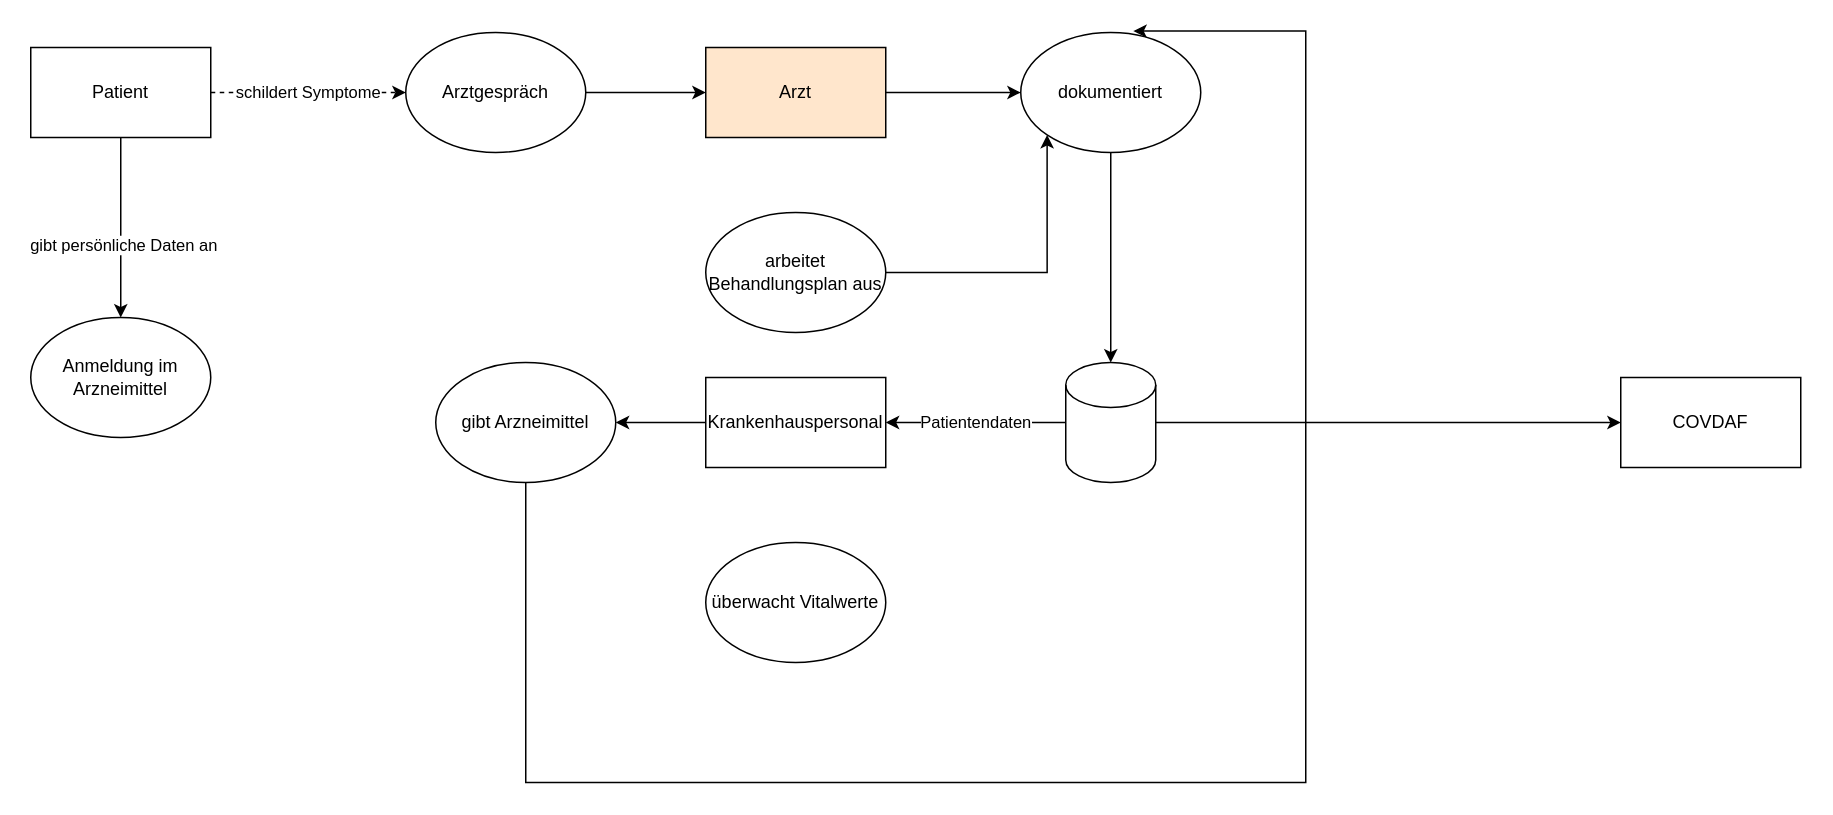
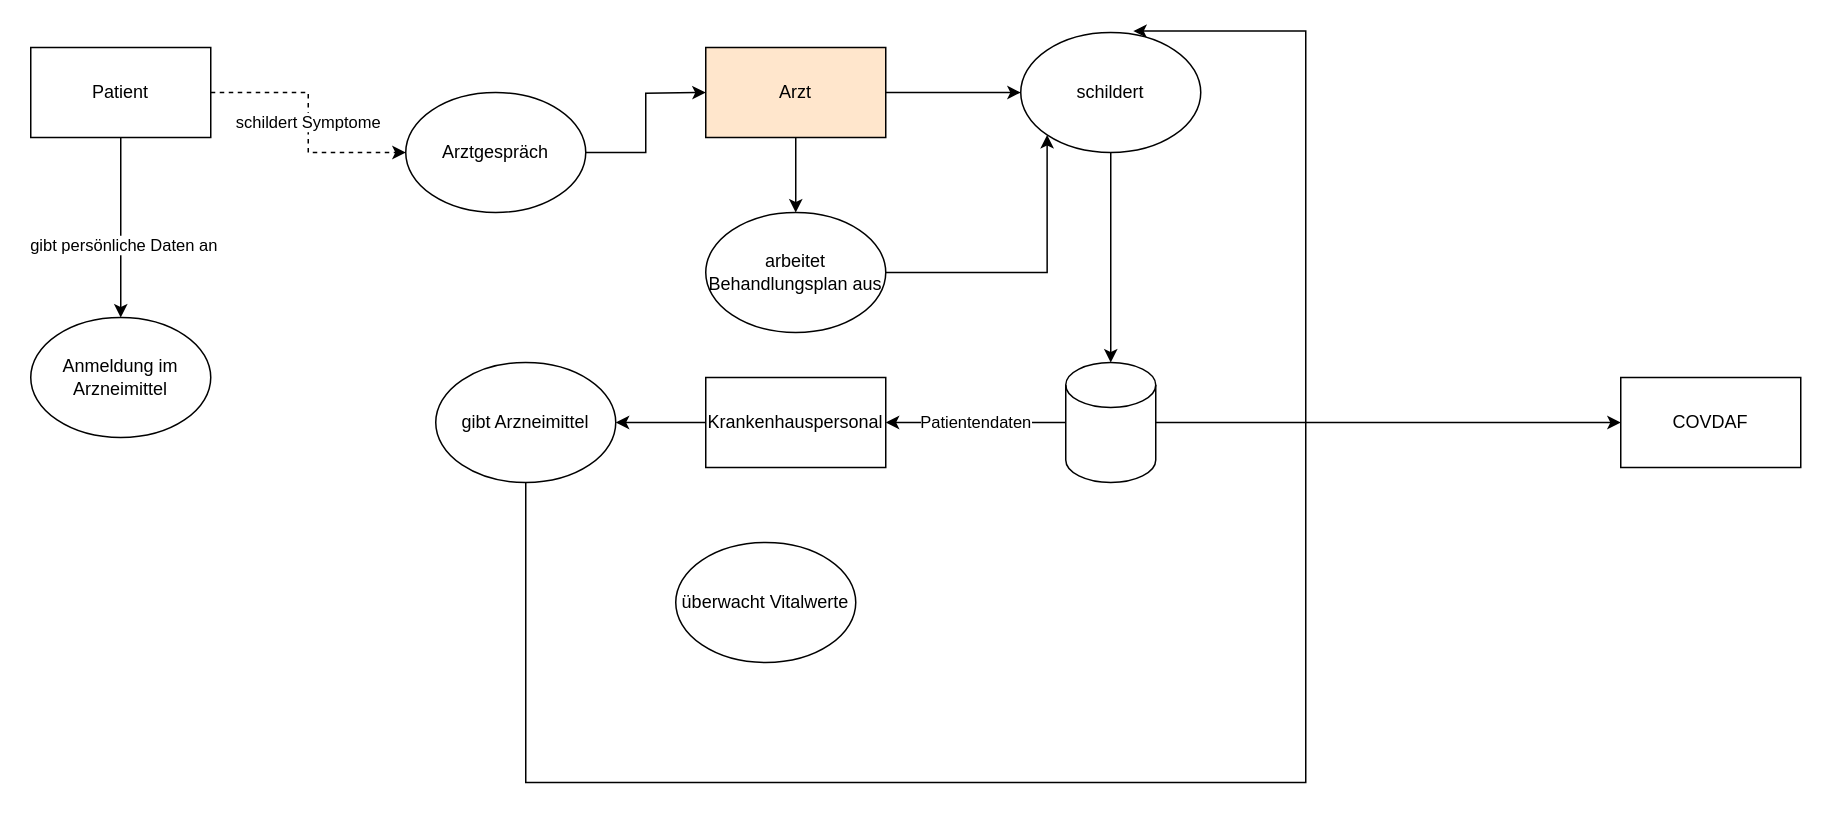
  <mxCell id="0" />
  <mxCell id="1" parent="0" />
  <mxCell id="2" style="edgeStyle=orthogonalEdgeStyle;rounded=0;orthogonalLoop=1;jettySize=auto;html=1;exitX=0.5;exitY=1;exitDx=0;exitDy=0;" edge="1" parent="1" source="5" target="6"><mxGeometry relative="1" as="geometry" /></mxCell>
  <mxCell id="3" value="gibt persönliche Daten an" style="edgeLabel;html=1;align=center;verticalAlign=middle;resizable=0;points=[];" vertex="1" connectable="0" parent="2"><mxGeometry x="0.183" y="1" relative="1" as="geometry"><mxPoint as="offset" /></mxGeometry></mxCell>
  <mxCell id="4" value="schildert Symptome" style="edgeStyle=orthogonalEdgeStyle;rounded=0;orthogonalLoop=1;jettySize=auto;html=1;exitX=1;exitY=0.5;exitDx=0;exitDy=0;entryX=0;entryY=0.5;entryDx=0;entryDy=0;dashed=1;" edge="1" parent="1" source="5" target="8"><mxGeometry relative="1" as="geometry" /></mxCell>
  <mxCell id="5" value="Patient" style="rounded=0;whiteSpace=wrap;html=1;" vertex="1" parent="1"><mxGeometry x="20" y="31" width="120" height="60" as="geometry" /></mxCell>
  <mxCell id="6" value="Anmeldung im Arzneimittel" style="ellipse;whiteSpace=wrap;html=1;" vertex="1" parent="1"><mxGeometry x="20" y="211" width="120" height="80" as="geometry" /></mxCell>
  <mxCell id="7" style="edgeStyle=orthogonalEdgeStyle;rounded=0;orthogonalLoop=1;jettySize=auto;html=1;exitX=1;exitY=0.5;exitDx=0;exitDy=0;" edge="1" parent="1" source="8"><mxGeometry relative="1" as="geometry"><mxPoint x="470" y="61" as="targetPoint" /></mxGeometry></mxCell>
- <mxCell id="8" value="Arztgespräch" style="ellipse;whiteSpace=wrap;html=1;" vertex="1" parent="1"><mxGeometry x="270" y="21" width="120" height="80" as="geometry" /></mxCell>
+ <mxCell id="8" value="Arztgespräch" style="ellipse;whiteSpace=wrap;html=1;" vertex="1" parent="1"><mxGeometry x="270" y="61" width="120" height="80" as="geometry" /></mxCell>
  <mxCell id="9" style="edgeStyle=orthogonalEdgeStyle;rounded=0;orthogonalLoop=1;jettySize=auto;html=1;exitX=1;exitY=0.5;exitDx=0;exitDy=0;entryX=0;entryY=0.5;entryDx=0;entryDy=0;" edge="1" parent="1" source="11" target="16"><mxGeometry relative="1" as="geometry" /></mxCell>
+ <mxCell id="10" style="edgeStyle=orthogonalEdgeStyle;rounded=0;orthogonalLoop=1;jettySize=auto;html=1;exitX=0.5;exitY=1;exitDx=0;exitDy=0;entryX=0.5;entryY=0;entryDx=0;entryDy=0;" edge="1" parent="1" source="11" target="18"><mxGeometry relative="1" as="geometry" /></mxCell>
  <mxCell id="11" value="Arzt" style="rounded=0;whiteSpace=wrap;html=1;fillColor=#ffe6cc;" vertex="1" parent="1"><mxGeometry x="470" y="31" width="120" height="60" as="geometry" /></mxCell>
  <mxCell id="12" value="Patientendaten" style="edgeStyle=orthogonalEdgeStyle;rounded=0;orthogonalLoop=1;jettySize=auto;html=1;exitX=0;exitY=0.5;exitDx=0;exitDy=0;exitPerimeter=0;entryX=1;entryY=0.5;entryDx=0;entryDy=0;" edge="1" parent="1" source="14" target="20"><mxGeometry relative="1" as="geometry" /></mxCell>
  <mxCell id="13" style="edgeStyle=orthogonalEdgeStyle;rounded=0;orthogonalLoop=1;jettySize=auto;html=1;exitX=1;exitY=0.5;exitDx=0;exitDy=0;exitPerimeter=0;" edge="1" parent="1" source="14"><mxGeometry relative="1" as="geometry"><mxPoint x="1080" y="281" as="targetPoint" /></mxGeometry></mxCell>
  <mxCell id="14" value="" style="shape=cylinder3;whiteSpace=wrap;html=1;boundedLbl=1;backgroundOutline=1;size=15;" vertex="1" parent="1"><mxGeometry x="710" y="241" width="60" height="80" as="geometry" /></mxCell>
  <mxCell id="15" style="edgeStyle=orthogonalEdgeStyle;rounded=0;orthogonalLoop=1;jettySize=auto;html=1;exitX=0.5;exitY=1;exitDx=0;exitDy=0;entryX=0.5;entryY=0;entryDx=0;entryDy=0;entryPerimeter=0;" edge="1" parent="1" source="16" target="14"><mxGeometry relative="1" as="geometry" /></mxCell>
- <mxCell id="16" value="dokumentiert" style="ellipse;whiteSpace=wrap;html=1;" vertex="1" parent="1"><mxGeometry x="680" y="21" width="120" height="80" as="geometry" /></mxCell>
+ <mxCell id="16" value="schildert" style="ellipse;whiteSpace=wrap;html=1;" vertex="1" parent="1"><mxGeometry x="680" y="21" width="120" height="80" as="geometry" /></mxCell>
  <mxCell id="17" style="edgeStyle=orthogonalEdgeStyle;rounded=0;orthogonalLoop=1;jettySize=auto;html=1;exitX=1;exitY=0.5;exitDx=0;exitDy=0;entryX=0;entryY=1;entryDx=0;entryDy=0;" edge="1" parent="1" source="18" target="16"><mxGeometry relative="1" as="geometry" /></mxCell>
  <mxCell id="18" value="arbeitet Behandlungsplan aus" style="ellipse;whiteSpace=wrap;html=1;" vertex="1" parent="1"><mxGeometry x="470" y="141" width="120" height="80" as="geometry" /></mxCell>
  <mxCell id="19" style="edgeStyle=orthogonalEdgeStyle;rounded=0;orthogonalLoop=1;jettySize=auto;html=1;exitX=0;exitY=0.5;exitDx=0;exitDy=0;entryX=1;entryY=0.5;entryDx=0;entryDy=0;" edge="1" parent="1" source="20" target="23"><mxGeometry relative="1" as="geometry" /></mxCell>
  <mxCell id="20" value="Krankenhauspersonal" style="rounded=0;whiteSpace=wrap;html=1;" vertex="1" parent="1"><mxGeometry x="470" y="251" width="120" height="60" as="geometry" /></mxCell>
- <mxCell id="21" value="überwacht Vitalwerte" style="ellipse;whiteSpace=wrap;html=1;" vertex="1" parent="1"><mxGeometry x="470" y="361" width="120" height="80" as="geometry" /></mxCell>
+ <mxCell id="21" value="überwacht Vitalwerte" style="ellipse;whiteSpace=wrap;html=1;" vertex="1" parent="1"><mxGeometry x="450" y="361" width="120" height="80" as="geometry" /></mxCell>
  <mxCell id="22" style="edgeStyle=orthogonalEdgeStyle;rounded=0;orthogonalLoop=1;jettySize=auto;html=1;exitX=0.5;exitY=1;exitDx=0;exitDy=0;entryX=0.625;entryY=-0.012;entryDx=0;entryDy=0;entryPerimeter=0;" edge="1" parent="1" source="23" target="16"><mxGeometry relative="1" as="geometry"><Array as="points"><mxPoint x="350" y="521" /><mxPoint x="870" y="521" /><mxPoint x="870" y="20" /></Array></mxGeometry></mxCell>
  <mxCell id="23" value="gibt Arzneimittel" style="ellipse;whiteSpace=wrap;html=1;" vertex="1" parent="1"><mxGeometry x="290" y="241" width="120" height="80" as="geometry" /></mxCell>
  <mxCell id="24" value="COVDAF" style="rounded=0;whiteSpace=wrap;html=1;" vertex="1" parent="1"><mxGeometry x="1080" y="251" width="120" height="60" as="geometry" /></mxCell>
